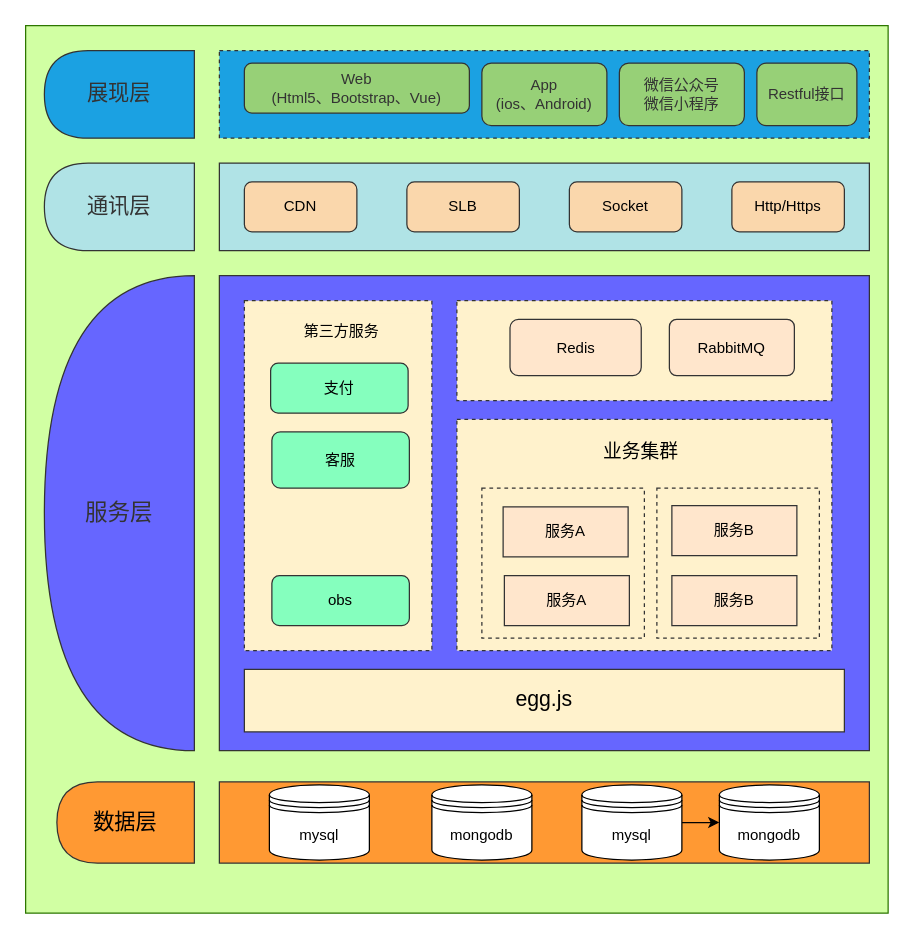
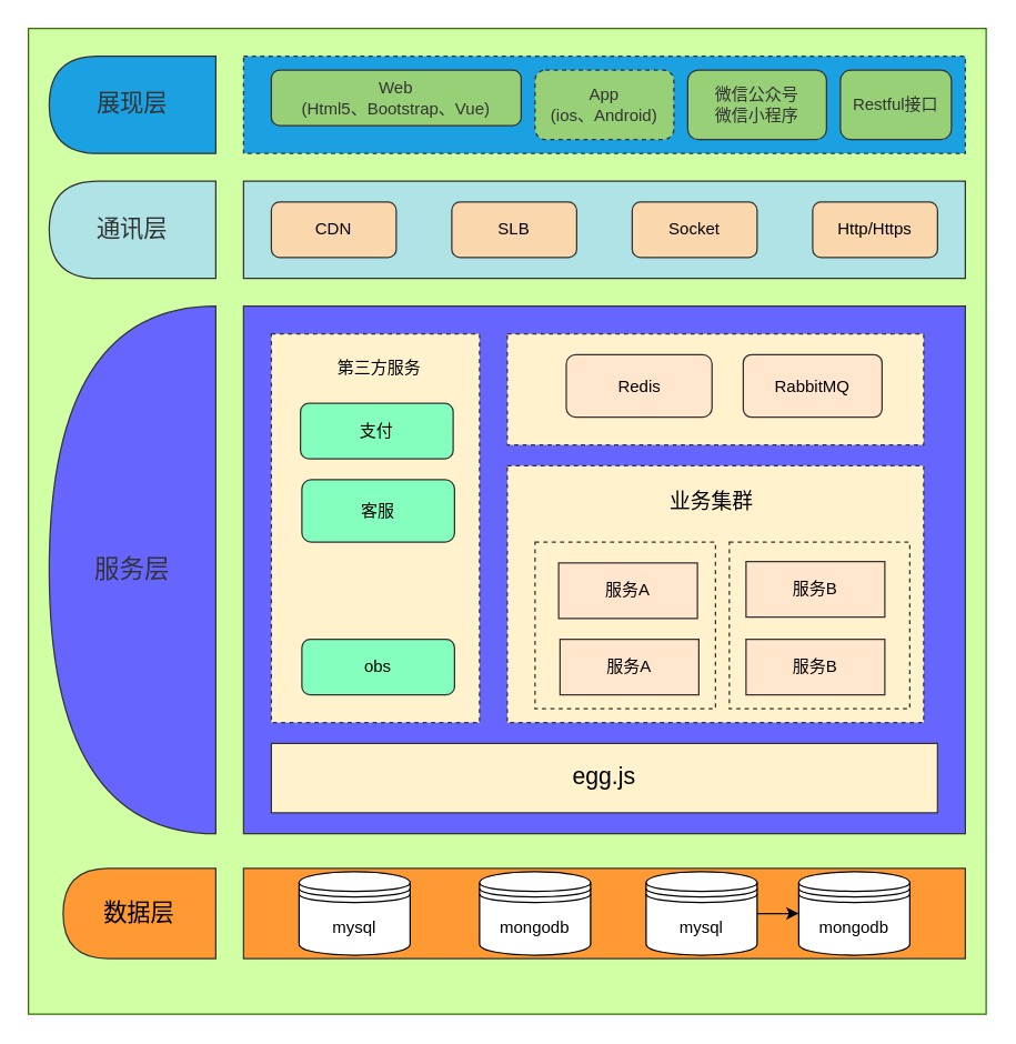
  <mxCell id="0" />
  <mxCell id="1" parent="0" />
  <mxCell id="2" value="" style="rounded=0;whiteSpace=wrap;align=center;html=1;labelBackgroundColor=none;fillColor=#D1FFA3;strokeColor=#2D7600;fontColor=#ffffff;" vertex="1" parent="1"><mxGeometry x="20" y="20" width="690" height="710" as="geometry" /></mxCell>
  <mxCell id="3" value="" style="rounded=0;whiteSpace=wrap;html=1;labelBackgroundColor=none;fillColor=#6666FF;fontColor=#ffffff;strokeColor=#333333;" vertex="1" parent="1"><mxGeometry x="175" y="220" width="520" height="380" as="geometry" /></mxCell>
  <mxCell id="4" value="" style="rounded=0;whiteSpace=wrap;html=1;labelBackgroundColor=none;strokeWidth=1;fillColor=#fff2cc;dashed=1;strokeColor=#333333;" vertex="1" parent="1"><mxGeometry x="365" y="335" width="300" height="185" as="geometry" /></mxCell>
  <mxCell id="5" value="" style="rounded=0;whiteSpace=wrap;html=1;fillColor=#FF9933;fontColor=#000000;strokeColor=#333333;" vertex="1" parent="1"><mxGeometry x="175" y="625" width="520" height="65" as="geometry" /></mxCell>
  <mxCell id="6" value="mysql" style="shape=datastore;whiteSpace=wrap;html=1;" vertex="1" parent="1"><mxGeometry x="215" y="627.5" width="80" height="60" as="geometry" /></mxCell>
  <mxCell id="7" value="" style="edgeStyle=orthogonalEdgeStyle;rounded=0;orthogonalLoop=1;jettySize=auto;html=1;" edge="1" parent="1" source="8" target="10"><mxGeometry relative="1" as="geometry" /></mxCell>
  <mxCell id="8" value="&lt;span&gt;mysql&lt;/span&gt;" style="shape=datastore;whiteSpace=wrap;html=1;" vertex="1" parent="1"><mxGeometry x="465" y="627.5" width="80" height="60" as="geometry" /></mxCell>
  <mxCell id="9" value="mongodb" style="shape=datastore;whiteSpace=wrap;html=1;" vertex="1" parent="1"><mxGeometry x="345" y="627.5" width="80" height="60" as="geometry" /></mxCell>
  <mxCell id="10" value="&lt;span&gt;mongodb&lt;/span&gt;" style="shape=datastore;whiteSpace=wrap;html=1;" vertex="1" parent="1"><mxGeometry x="575" y="627.5" width="80" height="60" as="geometry" /></mxCell>
  <mxCell id="11" value="&lt;font style=&quot;font-size: 17px&quot;&gt;数据层&lt;/font&gt;" style="shape=delay;whiteSpace=wrap;html=1;labelBackgroundColor=none;direction=west;fillColor=#FF9933;fontColor=#000000;strokeColor=#333333;" vertex="1" parent="1"><mxGeometry x="45" y="625" width="110" height="65" as="geometry" /></mxCell>
  <mxCell id="12" value="&lt;font color=&quot;#333333&quot; style=&quot;font-size: 17px&quot;&gt;通讯层&lt;/font&gt;" style="shape=delay;whiteSpace=wrap;html=1;labelBackgroundColor=none;direction=west;fillColor=#b0e3e6;strokeColor=#333333;" vertex="1" parent="1"><mxGeometry x="35" y="130" width="120" height="70" as="geometry" /></mxCell>
  <mxCell id="13" value="&lt;font color=&quot;#333333&quot; style=&quot;font-size: 17px&quot;&gt;展现层&lt;/font&gt;" style="shape=delay;whiteSpace=wrap;html=1;labelBackgroundColor=none;direction=west;fillColor=#1ba1e2;fontColor=#ffffff;strokeColor=#333333;" vertex="1" parent="1"><mxGeometry x="35" y="40" width="120" height="70" as="geometry" /></mxCell>
  <mxCell id="14" value="&lt;font color=&quot;#333333&quot; style=&quot;font-size: 18px&quot;&gt;服务层&lt;/font&gt;" style="shape=delay;whiteSpace=wrap;html=1;labelBackgroundColor=none;direction=west;fillColor=#6666FF;fontColor=#ffffff;strokeColor=#333333;" vertex="1" parent="1"><mxGeometry x="35" y="220" width="120" height="380" as="geometry" /></mxCell>
  <mxCell id="15" value="" style="rounded=0;whiteSpace=wrap;html=1;labelBackgroundColor=none;fillColor=#b0e3e6;strokeColor=#333333;" vertex="1" parent="1"><mxGeometry x="175" y="130" width="520" height="70" as="geometry" /></mxCell>
  <mxCell id="16" value="CDN" style="rounded=1;whiteSpace=wrap;html=1;labelBackgroundColor=none;fillColor=#fad7ac;strokeColor=#333333;" vertex="1" parent="1"><mxGeometry x="195" y="145" width="90" height="40" as="geometry" /></mxCell>
  <mxCell id="17" value="" style="rounded=0;whiteSpace=wrap;html=1;labelBackgroundColor=none;dashed=1;strokeWidth=1;fillColor=#1ba1e2;fontColor=#ffffff;strokeColor=#333333;" vertex="1" parent="1"><mxGeometry x="175" y="40" width="520" height="70" as="geometry" /></mxCell>
  <mxCell id="18" value="Socket" style="rounded=1;whiteSpace=wrap;html=1;labelBackgroundColor=none;fillColor=#fad7ac;strokeColor=#333333;" vertex="1" parent="1"><mxGeometry x="455" y="145" width="90" height="40" as="geometry" /></mxCell>
  <mxCell id="19" value="SLB" style="rounded=1;whiteSpace=wrap;html=1;labelBackgroundColor=none;fillColor=#fad7ac;strokeColor=#333333;" vertex="1" parent="1"><mxGeometry x="325" y="145" width="90" height="40" as="geometry" /></mxCell>
  <mxCell id="20" value="&lt;font color=&quot;#333333&quot;&gt;Restful接口&lt;/font&gt;" style="rounded=1;whiteSpace=wrap;html=1;labelBackgroundColor=none;fillColor=#97D077;fontColor=#ffffff;strokeColor=#333333;" vertex="1" parent="1"><mxGeometry x="605" y="50" width="80" height="50" as="geometry" /></mxCell>
  <mxCell id="21" value="&lt;font color=&quot;#333333&quot;&gt;微信公众号&lt;br&gt;微信小程序&lt;/font&gt;" style="rounded=1;whiteSpace=wrap;html=1;labelBackgroundColor=none;fillColor=#97D077;fontColor=#ffffff;strokeColor=#333333;" vertex="1" parent="1"><mxGeometry x="495" y="50" width="100" height="50" as="geometry" /></mxCell>
- <mxCell id="22" value="&lt;font color=&quot;#333333&quot;&gt;App&lt;br&gt;(ios、Android)&lt;/font&gt;" style="rounded=1;whiteSpace=wrap;html=1;labelBackgroundColor=none;fillColor=#97D077;fontColor=#ffffff;strokeColor=#333333;" vertex="1" parent="1"><mxGeometry x="385" y="50" width="100" height="50" as="geometry" /></mxCell>
+ <mxCell id="22" value="&lt;font color=&quot;#333333&quot;&gt;App&lt;br&gt;(ios、Android)&lt;/font&gt;" style="rounded=1;whiteSpace=wrap;html=1;labelBackgroundColor=none;fillColor=#97D077;fontColor=#ffffff;strokeColor=#333333;dashed=1;" vertex="1" parent="1"><mxGeometry x="385" y="50" width="100" height="50" as="geometry" /></mxCell>
  <mxCell id="23" value="&lt;font color=&quot;#333333&quot;&gt;Web&lt;br&gt;(Html5、Bootstrap、Vue)&lt;/font&gt;" style="rounded=1;whiteSpace=wrap;html=1;labelBackgroundColor=none;fillColor=#97D077;fontColor=#ffffff;strokeColor=#333333;" vertex="1" parent="1"><mxGeometry x="195" y="50" width="180" height="40" as="geometry" /></mxCell>
  <mxCell id="24" value="Http/Https" style="rounded=1;whiteSpace=wrap;html=1;labelBackgroundColor=none;strokeWidth=1;fillColor=#fad7ac;strokeColor=#333333;" vertex="1" parent="1"><mxGeometry x="585" y="145" width="90" height="40" as="geometry" /></mxCell>
  <mxCell id="25" value="&lt;font style=&quot;font-size: 17px&quot;&gt;egg.js&lt;/font&gt;" style="rounded=0;whiteSpace=wrap;html=1;labelBackgroundColor=none;strokeWidth=1;fillColor=#fff2cc;strokeColor=#333333;" vertex="1" parent="1"><mxGeometry x="195" y="535" width="480" height="50" as="geometry" /></mxCell>
  <mxCell id="26" value="" style="rounded=0;whiteSpace=wrap;html=1;labelBackgroundColor=none;strokeWidth=1;fillColor=#fff2cc;strokeColor=#333333;dashed=1;" vertex="1" parent="1"><mxGeometry x="525" y="390" width="130" height="120" as="geometry" /></mxCell>
  <mxCell id="27" value="" style="rounded=0;whiteSpace=wrap;html=1;labelBackgroundColor=none;strokeWidth=1;dashed=1;fillColor=#fff2cc;strokeColor=#333333;" vertex="1" parent="1"><mxGeometry x="385" y="390" width="130" height="120" as="geometry" /></mxCell>
  <mxCell id="28" value="" style="rounded=0;whiteSpace=wrap;html=1;labelBackgroundColor=none;strokeWidth=1;dashed=1;fillColor=#fff2cc;strokeColor=#333333;" vertex="1" parent="1"><mxGeometry x="195" y="240" width="150" height="280" as="geometry" /></mxCell>
  <mxCell id="29" value="&lt;span&gt;服务A&lt;/span&gt;" style="rounded=0;whiteSpace=wrap;html=1;labelBackgroundColor=none;strokeWidth=1;fillColor=#ffe6cc;strokeColor=#333333;" vertex="1" parent="1"><mxGeometry x="403" y="460" width="100" height="40" as="geometry" /></mxCell>
  <mxCell id="30" value="&lt;span&gt;服务B&lt;/span&gt;" style="rounded=0;whiteSpace=wrap;html=1;labelBackgroundColor=none;strokeWidth=1;fillColor=#ffe6cc;strokeColor=#333333;" vertex="1" parent="1"><mxGeometry x="537" y="460" width="100" height="40" as="geometry" /></mxCell>
  <mxCell id="31" value="服务A" style="rounded=0;whiteSpace=wrap;html=1;labelBackgroundColor=none;strokeWidth=1;fillColor=#ffe6cc;strokeColor=#333333;" vertex="1" parent="1"><mxGeometry x="402" y="405" width="100" height="40" as="geometry" /></mxCell>
  <mxCell id="32" value="服务B" style="rounded=0;whiteSpace=wrap;html=1;labelBackgroundColor=none;strokeWidth=1;fillColor=#ffe6cc;strokeColor=#333333;" vertex="1" parent="1"><mxGeometry x="537" y="404" width="100" height="40" as="geometry" /></mxCell>
  <mxCell id="33" value="" style="rounded=0;whiteSpace=wrap;html=1;labelBackgroundColor=none;strokeWidth=1;dashed=1;fillColor=#fff2cc;strokeColor=#333333;" vertex="1" parent="1"><mxGeometry x="365" y="240" width="300" height="80" as="geometry" /></mxCell>
  <mxCell id="34" value="RabbitMQ" style="rounded=1;whiteSpace=wrap;html=1;labelBackgroundColor=none;strokeWidth=1;arcSize=13;fillColor=#ffe6cc;strokeColor=#333333;" vertex="1" parent="1"><mxGeometry x="535" y="255" width="100" height="45" as="geometry" /></mxCell>
  <mxCell id="35" value="Redis" style="rounded=1;whiteSpace=wrap;html=1;labelBackgroundColor=none;strokeWidth=1;fillColor=#ffe6cc;strokeColor=#333333;" vertex="1" parent="1"><mxGeometry x="407.5" y="255" width="105" height="45" as="geometry" /></mxCell>
  <mxCell id="36" value="第三方服务" style="rounded=0;whiteSpace=wrap;html=1;labelBackgroundColor=none;strokeWidth=1;strokeColor=none;fillColor=#fff2cc;" vertex="1" parent="1"><mxGeometry x="213" y="250" width="120" height="30" as="geometry" /></mxCell>
  <mxCell id="37" value="obs" style="rounded=1;whiteSpace=wrap;html=1;labelBackgroundColor=none;strokeWidth=1;fillColor=#85FFBE;strokeColor=#333333;" vertex="1" parent="1"><mxGeometry x="217" y="460" width="110" height="40" as="geometry" /></mxCell>
  <mxCell id="38" value="客服" style="rounded=1;whiteSpace=wrap;html=1;labelBackgroundColor=none;strokeWidth=1;fillColor=#85FFBE;strokeColor=#333333;" vertex="1" parent="1"><mxGeometry x="217" y="345" width="110" height="45" as="geometry" /></mxCell>
  <mxCell id="39" value="支付" style="rounded=1;whiteSpace=wrap;html=1;labelBackgroundColor=none;strokeWidth=1;fillColor=#85FFBE;strokeColor=#333333;" vertex="1" parent="1"><mxGeometry x="216" y="290" width="110" height="40" as="geometry" /></mxCell>
  <mxCell id="40" value="&lt;font style=&quot;font-size: 15px&quot;&gt;业务集群&lt;/font&gt;" style="rounded=0;whiteSpace=wrap;html=1;labelBackgroundColor=none;strokeWidth=1;strokeColor=none;fillColor=#fff2cc;" vertex="1" parent="1"><mxGeometry x="390" y="340" width="245" height="40" as="geometry" /></mxCell>
